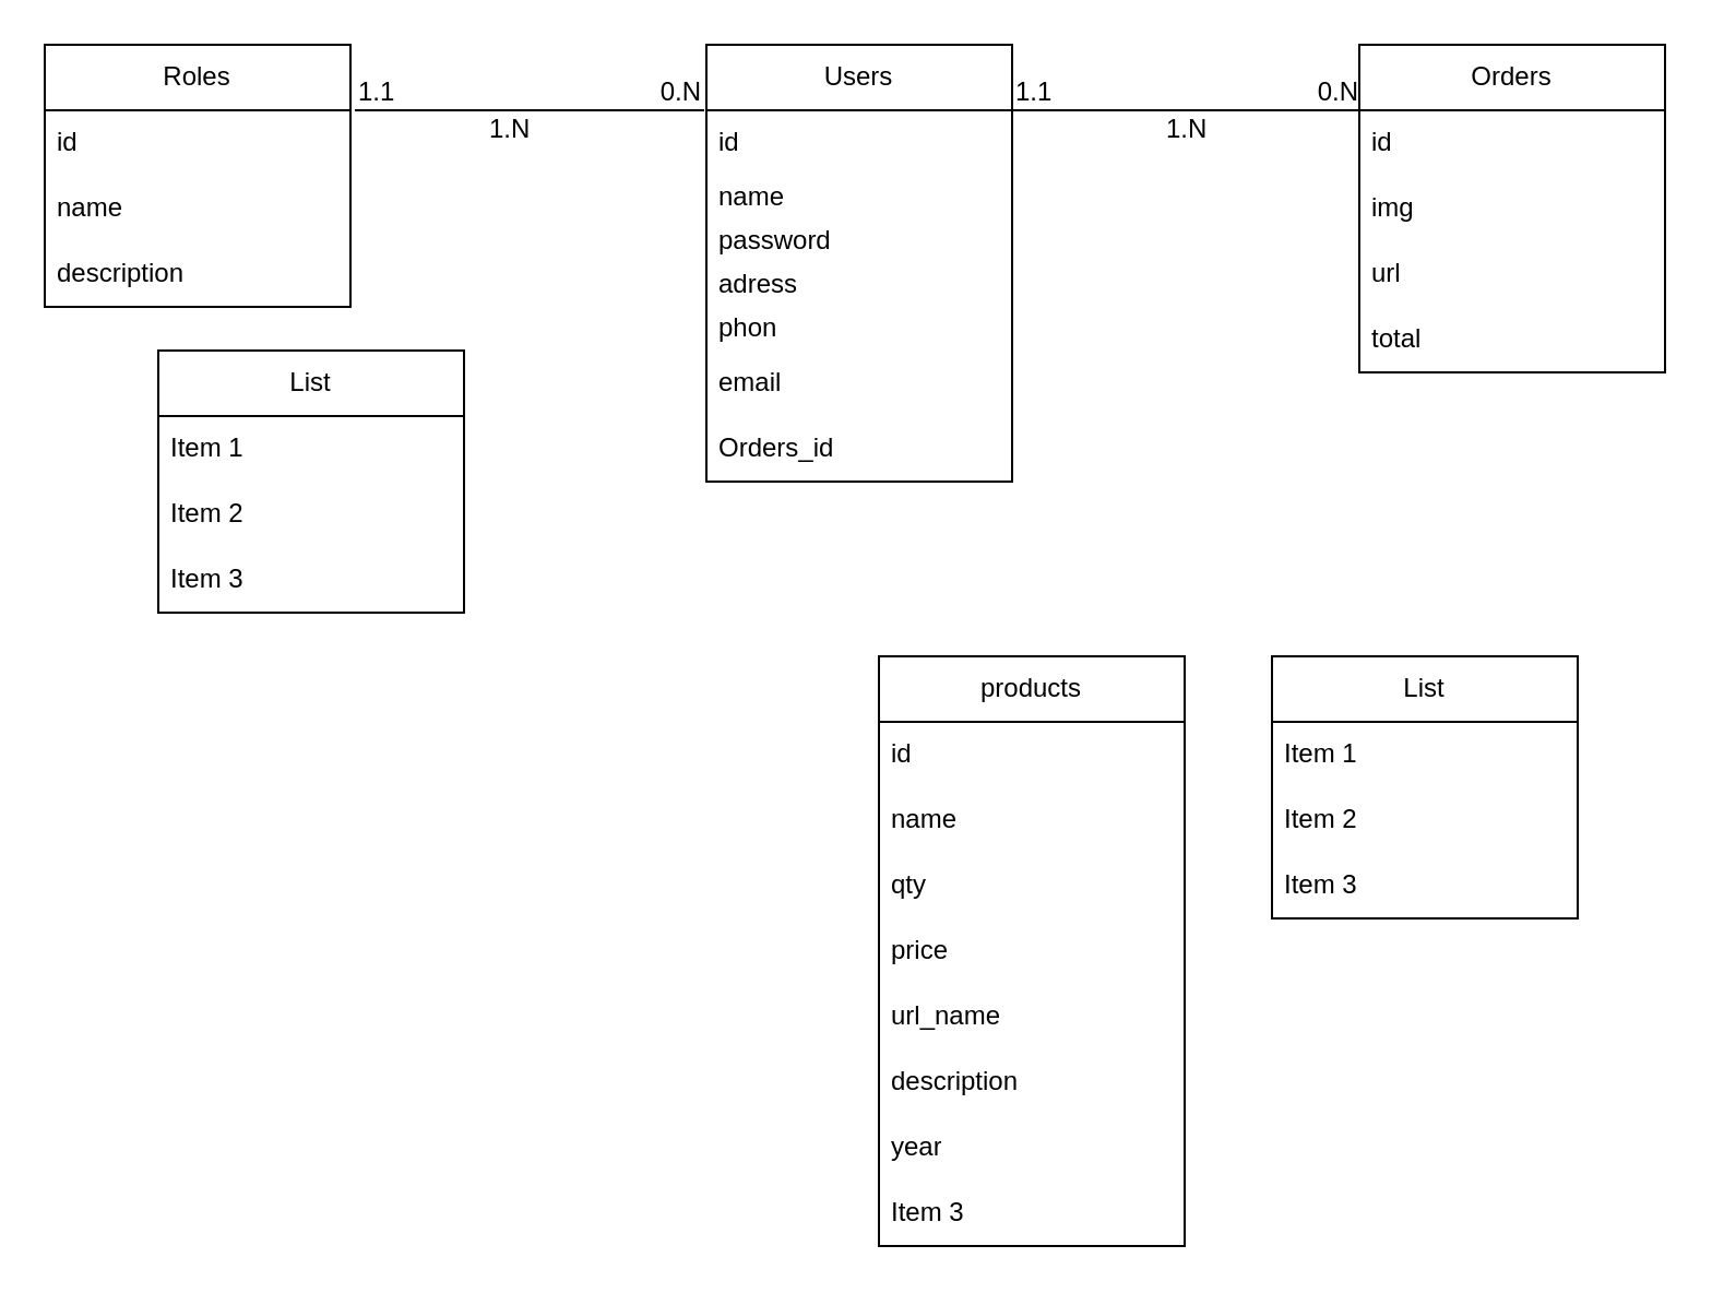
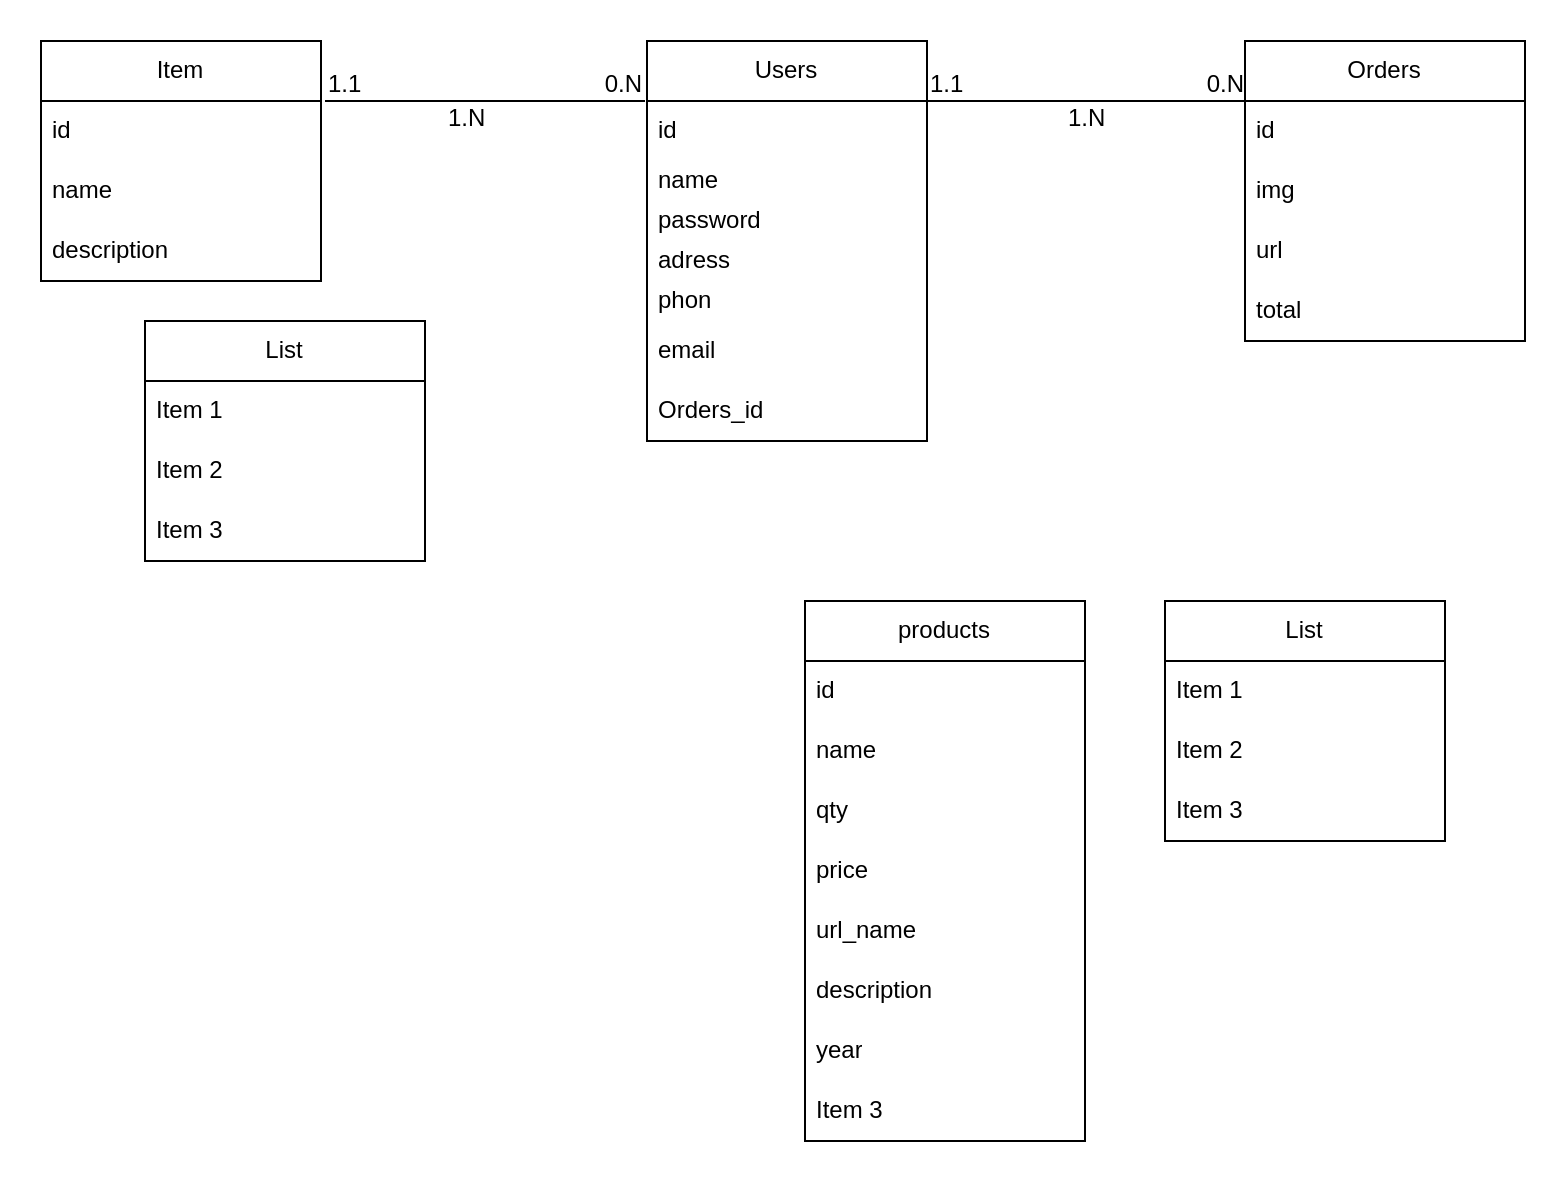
  <mxCell id="0" />
  <mxCell id="1" parent="0" />
- <mxCell id="2" value="Roles" style="swimlane;fontStyle=0;childLayout=stackLayout;horizontal=1;startSize=30;horizontalStack=0;resizeParent=1;resizeParentMax=0;resizeLast=0;collapsible=1;marginBottom=0;whiteSpace=wrap;html=1;" vertex="1" parent="1"><mxGeometry x="20" y="20" width="140" height="120" as="geometry" /></mxCell>
+ <mxCell id="2" value="Item" style="swimlane;fontStyle=0;childLayout=stackLayout;horizontal=1;startSize=30;horizontalStack=0;resizeParent=1;resizeParentMax=0;resizeLast=0;collapsible=1;marginBottom=0;whiteSpace=wrap;html=1;" vertex="1" parent="1"><mxGeometry x="20" y="20" width="140" height="120" as="geometry" /></mxCell>
  <mxCell id="3" value="id" style="text;strokeColor=none;fillColor=none;align=left;verticalAlign=middle;spacingLeft=4;spacingRight=4;overflow=hidden;points=[[0,0.5],[1,0.5]];portConstraint=eastwest;rotatable=0;whiteSpace=wrap;html=1;" vertex="1" parent="2"><mxGeometry y="30" width="140" height="30" as="geometry" /></mxCell>
  <mxCell id="4" value="name" style="text;strokeColor=none;fillColor=none;align=left;verticalAlign=middle;spacingLeft=4;spacingRight=4;overflow=hidden;points=[[0,0.5],[1,0.5]];portConstraint=eastwest;rotatable=0;whiteSpace=wrap;html=1;" vertex="1" parent="2"><mxGeometry y="60" width="140" height="30" as="geometry" /></mxCell>
  <mxCell id="5" value="description" style="text;strokeColor=none;fillColor=none;align=left;verticalAlign=middle;spacingLeft=4;spacingRight=4;overflow=hidden;points=[[0,0.5],[1,0.5]];portConstraint=eastwest;rotatable=0;whiteSpace=wrap;html=1;" vertex="1" parent="2"><mxGeometry y="90" width="140" height="30" as="geometry" /></mxCell>
  <mxCell id="6" value="Users" style="swimlane;fontStyle=0;childLayout=stackLayout;horizontal=1;startSize=30;horizontalStack=0;resizeParent=1;resizeParentMax=0;resizeLast=0;collapsible=1;marginBottom=0;whiteSpace=wrap;html=1;" vertex="1" parent="1"><mxGeometry x="323" y="20" width="140" height="200" as="geometry" /></mxCell>
  <mxCell id="7" value="id" style="text;strokeColor=none;fillColor=none;align=left;verticalAlign=middle;spacingLeft=4;spacingRight=4;overflow=hidden;points=[[0,0.5],[1,0.5]];portConstraint=eastwest;rotatable=0;whiteSpace=wrap;html=1;" vertex="1" parent="6"><mxGeometry y="30" width="140" height="30" as="geometry" /></mxCell>
  <mxCell id="8" value="name" style="text;strokeColor=none;fillColor=none;align=left;verticalAlign=middle;spacingLeft=4;spacingRight=4;overflow=hidden;points=[[0,0.5],[1,0.5]];portConstraint=eastwest;rotatable=0;whiteSpace=wrap;html=1;" vertex="1" parent="6"><mxGeometry y="60" width="140" height="20" as="geometry" /></mxCell>
  <mxCell id="9" value="password" style="text;strokeColor=none;fillColor=none;align=left;verticalAlign=middle;spacingLeft=4;spacingRight=4;overflow=hidden;points=[[0,0.5],[1,0.5]];portConstraint=eastwest;rotatable=0;whiteSpace=wrap;html=1;" vertex="1" parent="6"><mxGeometry y="80" width="140" height="20" as="geometry" /></mxCell>
  <mxCell id="10" value="adress" style="text;strokeColor=none;fillColor=none;align=left;verticalAlign=middle;spacingLeft=4;spacingRight=4;overflow=hidden;points=[[0,0.5],[1,0.5]];portConstraint=eastwest;rotatable=0;whiteSpace=wrap;html=1;" vertex="1" parent="6"><mxGeometry y="100" width="140" height="20" as="geometry" /></mxCell>
  <mxCell id="11" value="phon" style="text;strokeColor=none;fillColor=none;align=left;verticalAlign=middle;spacingLeft=4;spacingRight=4;overflow=hidden;points=[[0,0.5],[1,0.5]];portConstraint=eastwest;rotatable=0;whiteSpace=wrap;html=1;" vertex="1" parent="6"><mxGeometry y="120" width="140" height="20" as="geometry" /></mxCell>
  <mxCell id="12" value="email" style="text;strokeColor=none;fillColor=none;align=left;verticalAlign=middle;spacingLeft=4;spacingRight=4;overflow=hidden;points=[[0,0.5],[1,0.5]];portConstraint=eastwest;rotatable=0;whiteSpace=wrap;html=1;" vertex="1" parent="6"><mxGeometry y="140" width="140" height="30" as="geometry" /></mxCell>
  <mxCell id="13" value="Orders_id" style="text;strokeColor=none;fillColor=none;align=left;verticalAlign=middle;spacingLeft=4;spacingRight=4;overflow=hidden;points=[[0,0.5],[1,0.5]];portConstraint=eastwest;rotatable=0;whiteSpace=wrap;html=1;" vertex="1" parent="6"><mxGeometry y="170" width="140" height="30" as="geometry" /></mxCell>
  <mxCell id="14" value="Orders" style="swimlane;fontStyle=0;childLayout=stackLayout;horizontal=1;startSize=30;horizontalStack=0;resizeParent=1;resizeParentMax=0;resizeLast=0;collapsible=1;marginBottom=0;whiteSpace=wrap;html=1;" vertex="1" parent="1"><mxGeometry x="622" y="20" width="140" height="150" as="geometry" /></mxCell>
  <mxCell id="15" value="id" style="text;strokeColor=none;fillColor=none;align=left;verticalAlign=middle;spacingLeft=4;spacingRight=4;overflow=hidden;points=[[0,0.5],[1,0.5]];portConstraint=eastwest;rotatable=0;whiteSpace=wrap;html=1;" vertex="1" parent="14"><mxGeometry y="30" width="140" height="30" as="geometry" /></mxCell>
  <mxCell id="16" value="img" style="text;strokeColor=none;fillColor=none;align=left;verticalAlign=middle;spacingLeft=4;spacingRight=4;overflow=hidden;points=[[0,0.5],[1,0.5]];portConstraint=eastwest;rotatable=0;whiteSpace=wrap;html=1;" vertex="1" parent="14"><mxGeometry y="60" width="140" height="30" as="geometry" /></mxCell>
  <mxCell id="17" value="url" style="text;strokeColor=none;fillColor=none;align=left;verticalAlign=middle;spacingLeft=4;spacingRight=4;overflow=hidden;points=[[0,0.5],[1,0.5]];portConstraint=eastwest;rotatable=0;whiteSpace=wrap;html=1;" vertex="1" parent="14"><mxGeometry y="90" width="140" height="30" as="geometry" /></mxCell>
  <mxCell id="18" value="total" style="text;strokeColor=none;fillColor=none;align=left;verticalAlign=middle;spacingLeft=4;spacingRight=4;overflow=hidden;points=[[0,0.5],[1,0.5]];portConstraint=eastwest;rotatable=0;whiteSpace=wrap;html=1;" vertex="1" parent="14"><mxGeometry y="120" width="140" height="30" as="geometry" /></mxCell>
  <mxCell id="19" value="List" style="swimlane;fontStyle=0;childLayout=stackLayout;horizontal=1;startSize=30;horizontalStack=0;resizeParent=1;resizeParentMax=0;resizeLast=0;collapsible=1;marginBottom=0;whiteSpace=wrap;html=1;" vertex="1" parent="1"><mxGeometry x="72" y="160" width="140" height="120" as="geometry" /></mxCell>
  <mxCell id="20" value="Item 1" style="text;strokeColor=none;fillColor=none;align=left;verticalAlign=middle;spacingLeft=4;spacingRight=4;overflow=hidden;points=[[0,0.5],[1,0.5]];portConstraint=eastwest;rotatable=0;whiteSpace=wrap;html=1;" vertex="1" parent="19"><mxGeometry y="30" width="140" height="30" as="geometry" /></mxCell>
  <mxCell id="21" value="Item 2" style="text;strokeColor=none;fillColor=none;align=left;verticalAlign=middle;spacingLeft=4;spacingRight=4;overflow=hidden;points=[[0,0.5],[1,0.5]];portConstraint=eastwest;rotatable=0;whiteSpace=wrap;html=1;" vertex="1" parent="19"><mxGeometry y="60" width="140" height="30" as="geometry" /></mxCell>
  <mxCell id="22" value="Item 3" style="text;strokeColor=none;fillColor=none;align=left;verticalAlign=middle;spacingLeft=4;spacingRight=4;overflow=hidden;points=[[0,0.5],[1,0.5]];portConstraint=eastwest;rotatable=0;whiteSpace=wrap;html=1;" vertex="1" parent="19"><mxGeometry y="90" width="140" height="30" as="geometry" /></mxCell>
  <mxCell id="23" value="List" style="swimlane;fontStyle=0;childLayout=stackLayout;horizontal=1;startSize=30;horizontalStack=0;resizeParent=1;resizeParentMax=0;resizeLast=0;collapsible=1;marginBottom=0;whiteSpace=wrap;html=1;" vertex="1" parent="1"><mxGeometry x="582" y="300" width="140" height="120" as="geometry" /></mxCell>
  <mxCell id="24" value="Item 1" style="text;strokeColor=none;fillColor=none;align=left;verticalAlign=middle;spacingLeft=4;spacingRight=4;overflow=hidden;points=[[0,0.5],[1,0.5]];portConstraint=eastwest;rotatable=0;whiteSpace=wrap;html=1;" vertex="1" parent="23"><mxGeometry y="30" width="140" height="30" as="geometry" /></mxCell>
  <mxCell id="25" value="Item 2" style="text;strokeColor=none;fillColor=none;align=left;verticalAlign=middle;spacingLeft=4;spacingRight=4;overflow=hidden;points=[[0,0.5],[1,0.5]];portConstraint=eastwest;rotatable=0;whiteSpace=wrap;html=1;" vertex="1" parent="23"><mxGeometry y="60" width="140" height="30" as="geometry" /></mxCell>
  <mxCell id="26" value="Item 3" style="text;strokeColor=none;fillColor=none;align=left;verticalAlign=middle;spacingLeft=4;spacingRight=4;overflow=hidden;points=[[0,0.5],[1,0.5]];portConstraint=eastwest;rotatable=0;whiteSpace=wrap;html=1;" vertex="1" parent="23"><mxGeometry y="90" width="140" height="30" as="geometry" /></mxCell>
  <mxCell id="27" value="products" style="swimlane;fontStyle=0;childLayout=stackLayout;horizontal=1;startSize=30;horizontalStack=0;resizeParent=1;resizeParentMax=0;resizeLast=0;collapsible=1;marginBottom=0;whiteSpace=wrap;html=1;" vertex="1" parent="1"><mxGeometry x="402" y="300" width="140" height="270" as="geometry" /></mxCell>
  <mxCell id="28" value="id" style="text;strokeColor=none;fillColor=none;align=left;verticalAlign=middle;spacingLeft=4;spacingRight=4;overflow=hidden;points=[[0,0.5],[1,0.5]];portConstraint=eastwest;rotatable=0;whiteSpace=wrap;html=1;" vertex="1" parent="27"><mxGeometry y="30" width="140" height="30" as="geometry" /></mxCell>
  <mxCell id="29" value="name" style="text;strokeColor=none;fillColor=none;align=left;verticalAlign=middle;spacingLeft=4;spacingRight=4;overflow=hidden;points=[[0,0.5],[1,0.5]];portConstraint=eastwest;rotatable=0;whiteSpace=wrap;html=1;" vertex="1" parent="27"><mxGeometry y="60" width="140" height="30" as="geometry" /></mxCell>
  <mxCell id="30" value="qty" style="text;strokeColor=none;fillColor=none;align=left;verticalAlign=middle;spacingLeft=4;spacingRight=4;overflow=hidden;points=[[0,0.5],[1,0.5]];portConstraint=eastwest;rotatable=0;whiteSpace=wrap;html=1;" vertex="1" parent="27"><mxGeometry y="90" width="140" height="30" as="geometry" /></mxCell>
  <mxCell id="31" value="price" style="text;strokeColor=none;fillColor=none;align=left;verticalAlign=middle;spacingLeft=4;spacingRight=4;overflow=hidden;points=[[0,0.5],[1,0.5]];portConstraint=eastwest;rotatable=0;whiteSpace=wrap;html=1;" vertex="1" parent="27"><mxGeometry y="120" width="140" height="30" as="geometry" /></mxCell>
  <mxCell id="32" value="url_name" style="text;strokeColor=none;fillColor=none;align=left;verticalAlign=middle;spacingLeft=4;spacingRight=4;overflow=hidden;points=[[0,0.5],[1,0.5]];portConstraint=eastwest;rotatable=0;whiteSpace=wrap;html=1;" vertex="1" parent="27"><mxGeometry y="150" width="140" height="30" as="geometry" /></mxCell>
  <mxCell id="33" value="description" style="text;strokeColor=none;fillColor=none;align=left;verticalAlign=middle;spacingLeft=4;spacingRight=4;overflow=hidden;points=[[0,0.5],[1,0.5]];portConstraint=eastwest;rotatable=0;whiteSpace=wrap;html=1;" vertex="1" parent="27"><mxGeometry y="180" width="140" height="30" as="geometry" /></mxCell>
  <mxCell id="34" value="year" style="text;strokeColor=none;fillColor=none;align=left;verticalAlign=middle;spacingLeft=4;spacingRight=4;overflow=hidden;points=[[0,0.5],[1,0.5]];portConstraint=eastwest;rotatable=0;whiteSpace=wrap;html=1;" vertex="1" parent="27"><mxGeometry y="210" width="140" height="30" as="geometry" /></mxCell>
  <mxCell id="35" value="Item 3" style="text;strokeColor=none;fillColor=none;align=left;verticalAlign=middle;spacingLeft=4;spacingRight=4;overflow=hidden;points=[[0,0.5],[1,0.5]];portConstraint=eastwest;rotatable=0;whiteSpace=wrap;html=1;" vertex="1" parent="27"><mxGeometry y="240" width="140" height="30" as="geometry" /></mxCell>
  <mxCell id="36" value="" style="endArrow=none;html=1;rounded=0;" edge="1" parent="1"><mxGeometry relative="1" as="geometry"><mxPoint x="162" y="50" as="sourcePoint" /><mxPoint x="322" y="50" as="targetPoint" /></mxGeometry></mxCell>
  <mxCell id="37" value="1.1" style="resizable=0;html=1;whiteSpace=wrap;align=left;verticalAlign=bottom;" connectable="0" vertex="1" parent="36"><mxGeometry x="-1" relative="1" as="geometry" /></mxCell>
  <mxCell id="38" value="0.N" style="resizable=0;html=1;whiteSpace=wrap;align=right;verticalAlign=bottom;" connectable="0" vertex="1" parent="36"><mxGeometry x="1" relative="1" as="geometry" /></mxCell>
  <mxCell id="39" value="1.N" style="resizable=0;html=1;whiteSpace=wrap;align=left;verticalAlign=bottom;" connectable="0" vertex="1" parent="1"><mxGeometry x="222" y="67" as="geometry" /></mxCell>
  <mxCell id="40" value="" style="endArrow=none;html=1;rounded=0;" edge="1" parent="1"><mxGeometry relative="1" as="geometry"><mxPoint x="463" y="50" as="sourcePoint" /><mxPoint x="623" y="50" as="targetPoint" /></mxGeometry></mxCell>
  <mxCell id="41" value="1.1" style="resizable=0;html=1;whiteSpace=wrap;align=left;verticalAlign=bottom;" connectable="0" vertex="1" parent="40"><mxGeometry x="-1" relative="1" as="geometry" /></mxCell>
  <mxCell id="42" value="0.N" style="resizable=0;html=1;whiteSpace=wrap;align=right;verticalAlign=bottom;" connectable="0" vertex="1" parent="40"><mxGeometry x="1" relative="1" as="geometry" /></mxCell>
  <mxCell id="43" value="1.N" style="resizable=0;html=1;whiteSpace=wrap;align=left;verticalAlign=bottom;" connectable="0" vertex="1" parent="1"><mxGeometry x="532" y="67" as="geometry" /></mxCell>
